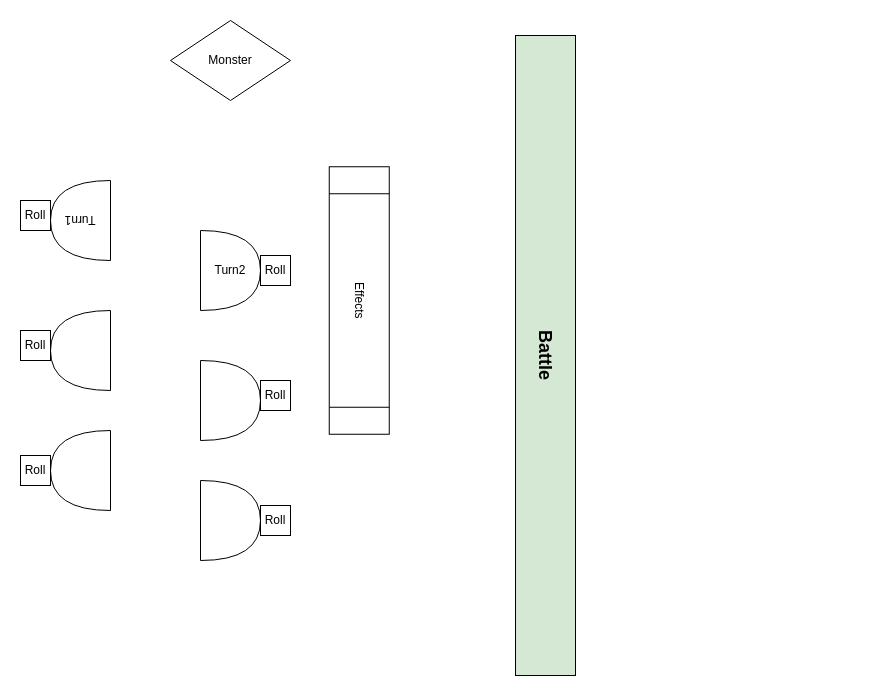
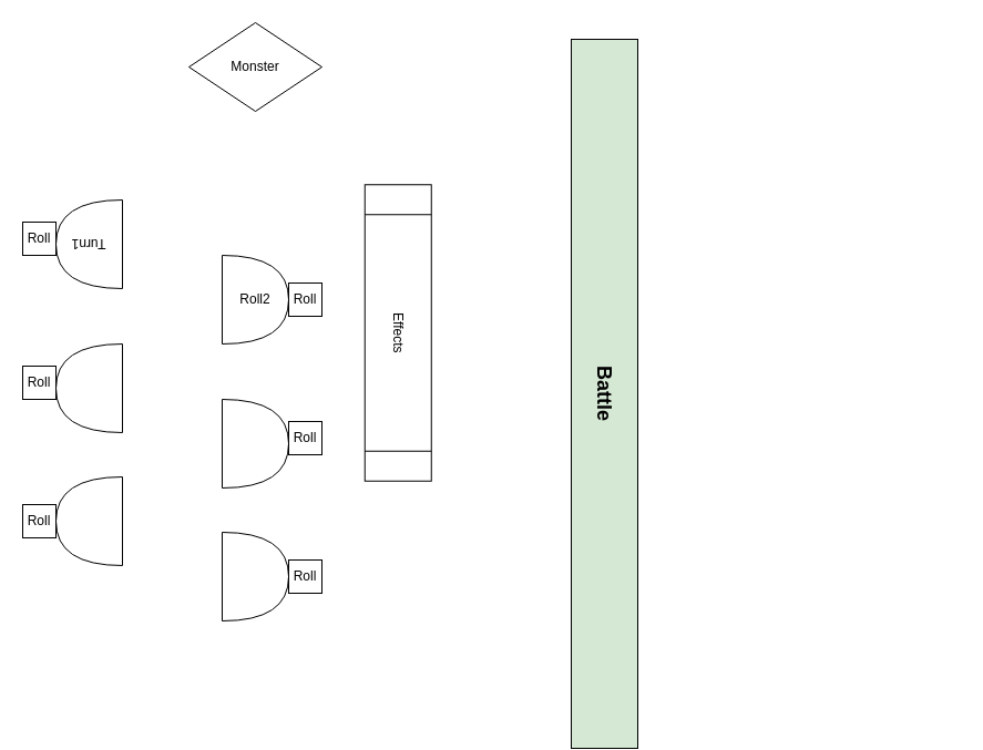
  <mxCell id="0" />
  <mxCell id="1" parent="0" />
  <mxCell id="2" value="Monster" style="rhombus;whiteSpace=wrap;html=1;" vertex="1" parent="1"><mxGeometry x="170" y="20" width="120" height="80" as="geometry" /></mxCell>
  <mxCell id="3" value="Effects" style="shape=process;whiteSpace=wrap;html=1;backgroundOutline=1;rotation=90;" vertex="1" parent="1"><mxGeometry x="225" y="270" width="267.5" height="60" as="geometry" /></mxCell>
  <mxCell id="4" value="&lt;b&gt;&lt;font style=&quot;font-size: 18px&quot;&gt;Battle&lt;/font&gt;&lt;/b&gt;" style="rounded=0;whiteSpace=wrap;html=1;rotation=90;fillColor=#d5e8d4;" vertex="1" parent="1"><mxGeometry x="225" y="325" width="640" height="60" as="geometry" /></mxCell>
  <mxCell id="5" value="Turn1" style="shape=or;whiteSpace=wrap;html=1;rotation=-180;" vertex="1" parent="1"><mxGeometry x="50" y="180" width="60" height="80" as="geometry" /></mxCell>
- <mxCell id="6" value="Turn2" style="shape=or;whiteSpace=wrap;html=1;" vertex="1" parent="1"><mxGeometry x="200" y="230" width="60" height="80" as="geometry" /></mxCell>
+ <mxCell id="6" value="Roll2" style="shape=or;whiteSpace=wrap;html=1;" vertex="1" parent="1"><mxGeometry x="200" y="230" width="60" height="80" as="geometry" /></mxCell>
  <mxCell id="7" value="" style="shape=or;whiteSpace=wrap;html=1;rotation=-180;" vertex="1" parent="1"><mxGeometry x="50" y="310" width="60" height="80" as="geometry" /></mxCell>
  <mxCell id="8" value="" style="shape=or;whiteSpace=wrap;html=1;" vertex="1" parent="1"><mxGeometry x="200" y="360" width="60" height="80" as="geometry" /></mxCell>
  <mxCell id="9" value="" style="shape=or;whiteSpace=wrap;html=1;rotation=-180;" vertex="1" parent="1"><mxGeometry x="50" y="430" width="60" height="80" as="geometry" /></mxCell>
  <mxCell id="10" value="" style="shape=or;whiteSpace=wrap;html=1;" vertex="1" parent="1"><mxGeometry x="200" y="480" width="60" height="80" as="geometry" /></mxCell>
  <mxCell id="11" value="Roll" style="whiteSpace=wrap;html=1;aspect=fixed;" vertex="1" parent="1"><mxGeometry x="20" y="200" width="30" height="30" as="geometry" /></mxCell>
  <mxCell id="12" value="Roll" style="whiteSpace=wrap;html=1;aspect=fixed;" vertex="1" parent="1"><mxGeometry x="260" y="255" width="30" height="30" as="geometry" /></mxCell>
  <mxCell id="13" value="Roll" style="whiteSpace=wrap;html=1;aspect=fixed;" vertex="1" parent="1"><mxGeometry x="20" y="330" width="30" height="30" as="geometry" /></mxCell>
  <mxCell id="14" value="Roll" style="whiteSpace=wrap;html=1;aspect=fixed;" vertex="1" parent="1"><mxGeometry x="260" y="380" width="30" height="30" as="geometry" /></mxCell>
  <mxCell id="15" value="Roll" style="whiteSpace=wrap;html=1;aspect=fixed;" vertex="1" parent="1"><mxGeometry x="20" y="455" width="30" height="30" as="geometry" /></mxCell>
  <mxCell id="16" value="Roll" style="whiteSpace=wrap;html=1;aspect=fixed;" vertex="1" parent="1"><mxGeometry x="260" y="505" width="30" height="30" as="geometry" /></mxCell>
